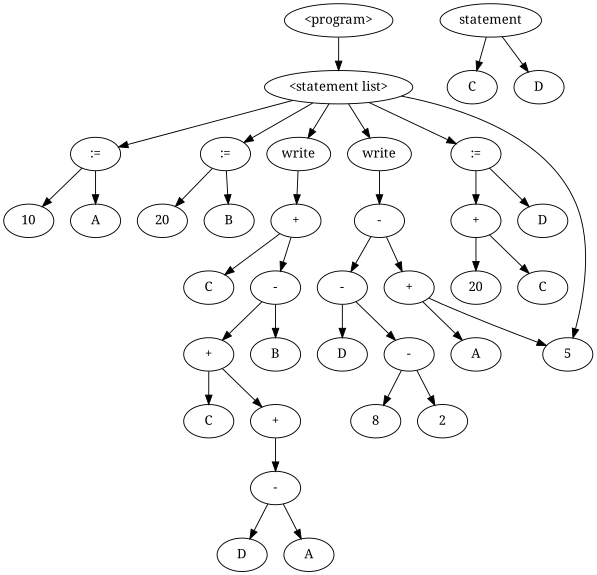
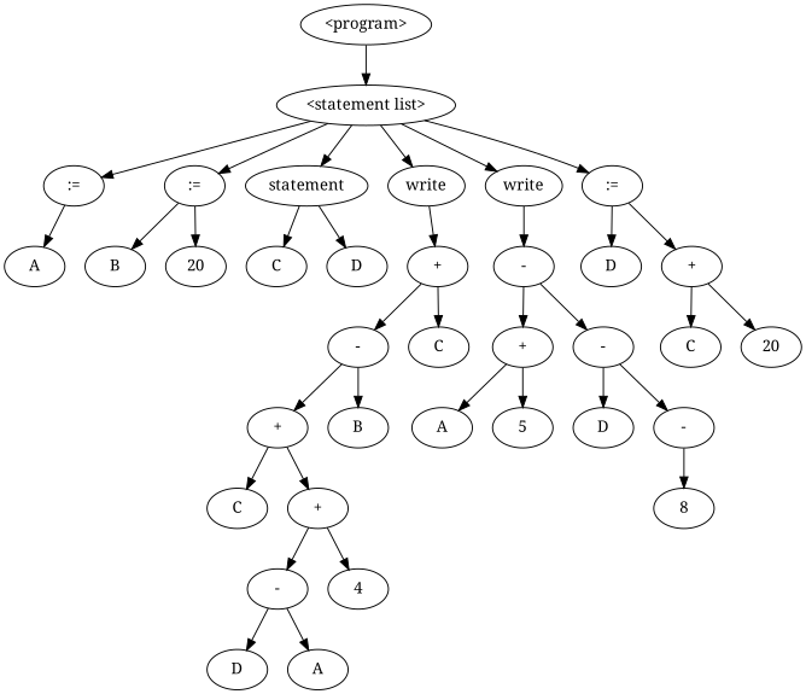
  digraph {
    fontname="Noto Serif"
    node [fontname="Noto Serif"]
    edge [fontname="Noto Serif"]
    n1 [label="<program>"]
    n2 [label="<statement list>"]
    n3 [label=":="]
    n4 [label=":="]
    n5 [label=statement]
    n6 [label=write]
    n7 [label=write]
    n8 [label=":="]
    n9 [label=A]
-   n10 [label=10]
    n11 [label=B]
    n12 [label=20]
    n13 [label=C]
    n14 [label=D]
    n15 [label="+"]
    n16 [label="-"]
    n17 [label=D]
    n18 [label="+"]
    n19 [label="-"]
    n20 [label=C]
    n21 [label="+"]
    n22 [label=B]
    n23 [label=C]
    n24 [label="+"]
    n25 [label="-"]
+   n26 [label=4]
    n27 [label=D]
    n28 [label=A]
    n29 [label="+"]
    n30 [label="-"]
    n31 [label=A]
    n32 [label=5]
    n33 [label=D]
    n34 [label="-"]
    n35 [label=8]
-   n36 [label=2]
    n37 [label=C]
    n38 [label=20]
    n1 -> n2
    n2 -> n3
    n2 -> n4
-   n2 -> n32
+   n2 -> n5
    n2 -> n6
    n2 -> n7
    n2 -> n8
    n3 -> n9
-   n3 -> n10
    n4 -> n11
    n4 -> n12
    n5 -> n13
    n5 -> n14
    n6 -> n15
    n7 -> n16
    n8 -> n17
    n8 -> n18
    n15 -> n19
    n15 -> n20
    n16 -> n29
    n16 -> n30
    n18 -> n37
    n18 -> n38
    n19 -> n21
    n19 -> n22
    n21 -> n23
    n21 -> n24
    n24 -> n25
+   n24 -> n26
    n25 -> n27
    n25 -> n28
    n29 -> n31
    n29 -> n32
    n30 -> n33
    n30 -> n34
    n34 -> n35
-   n34 -> n36
  }
